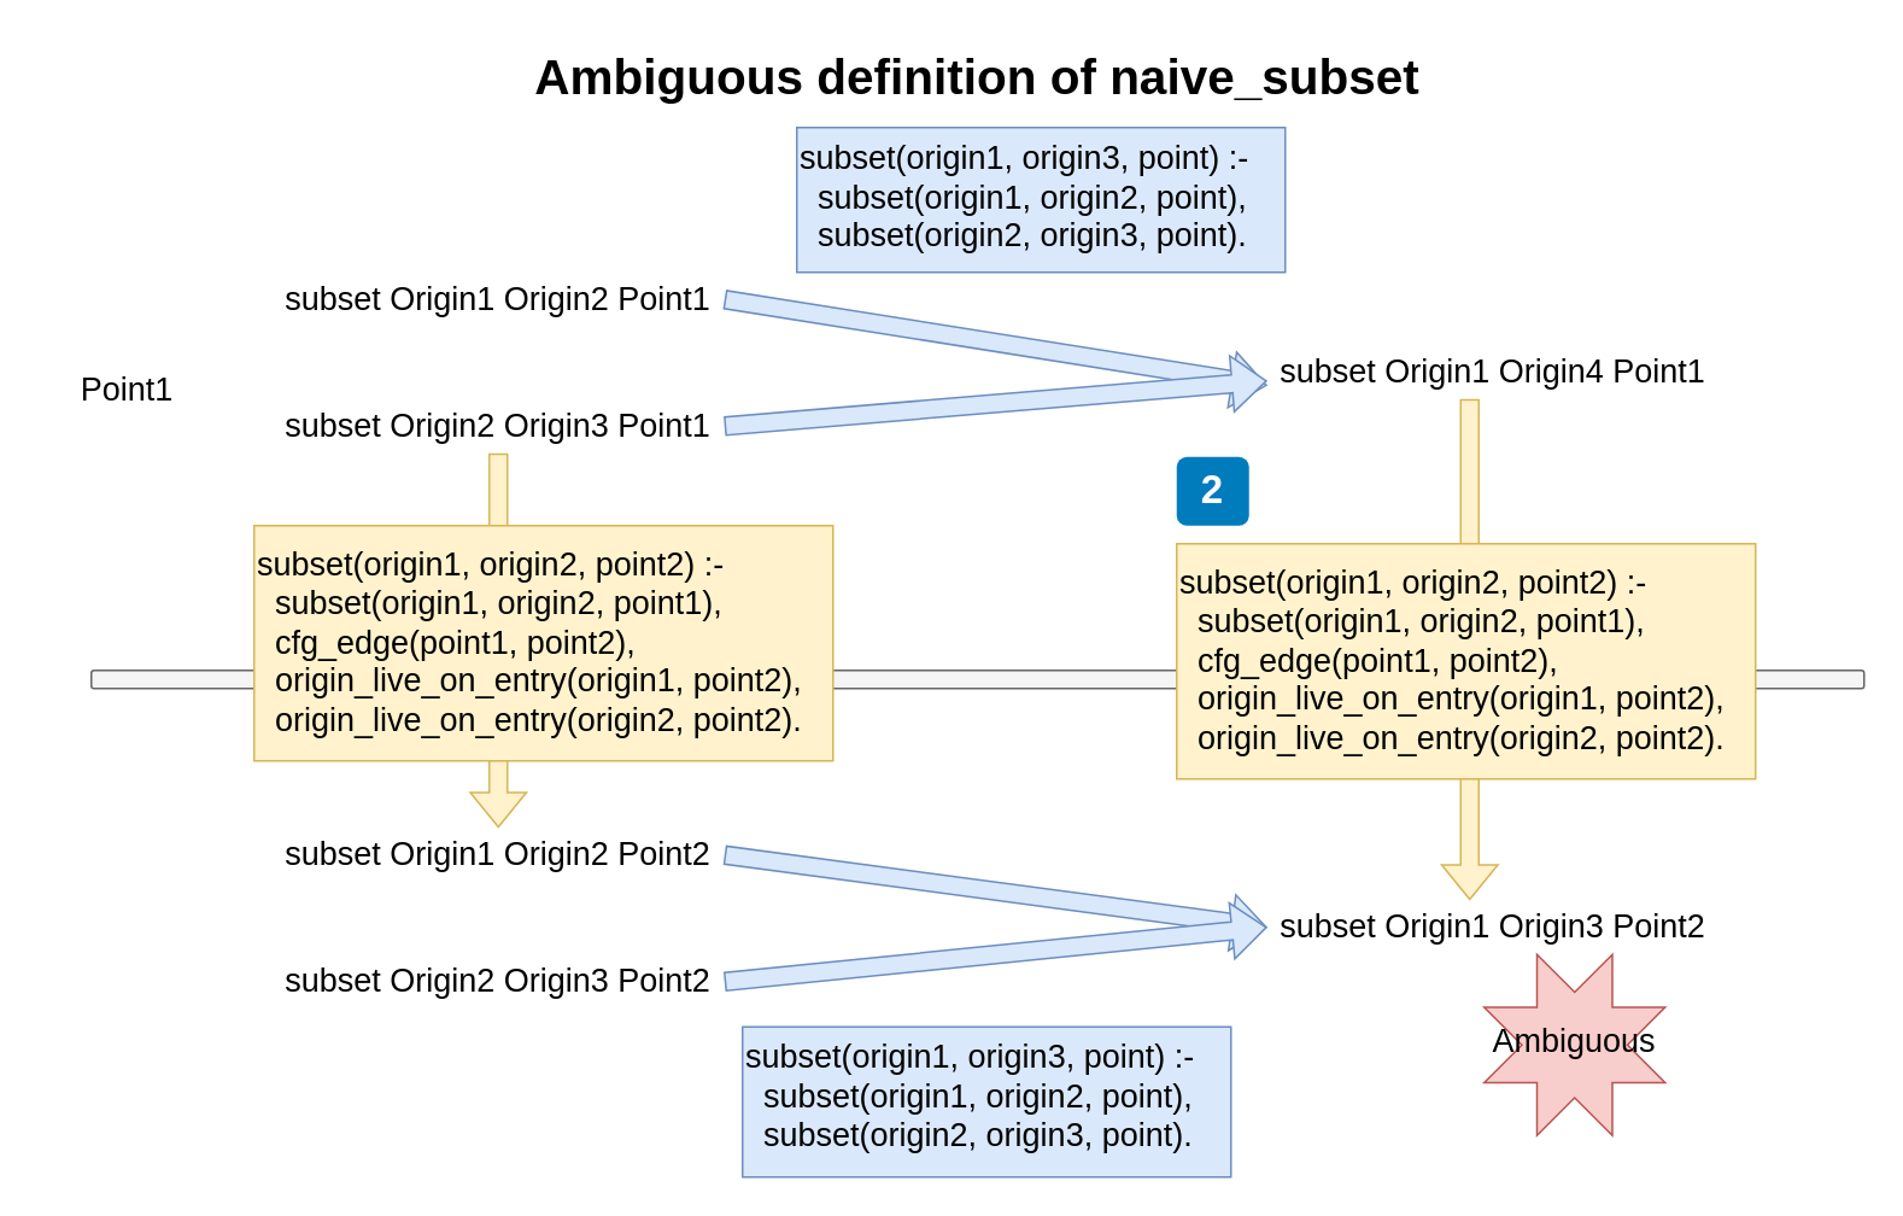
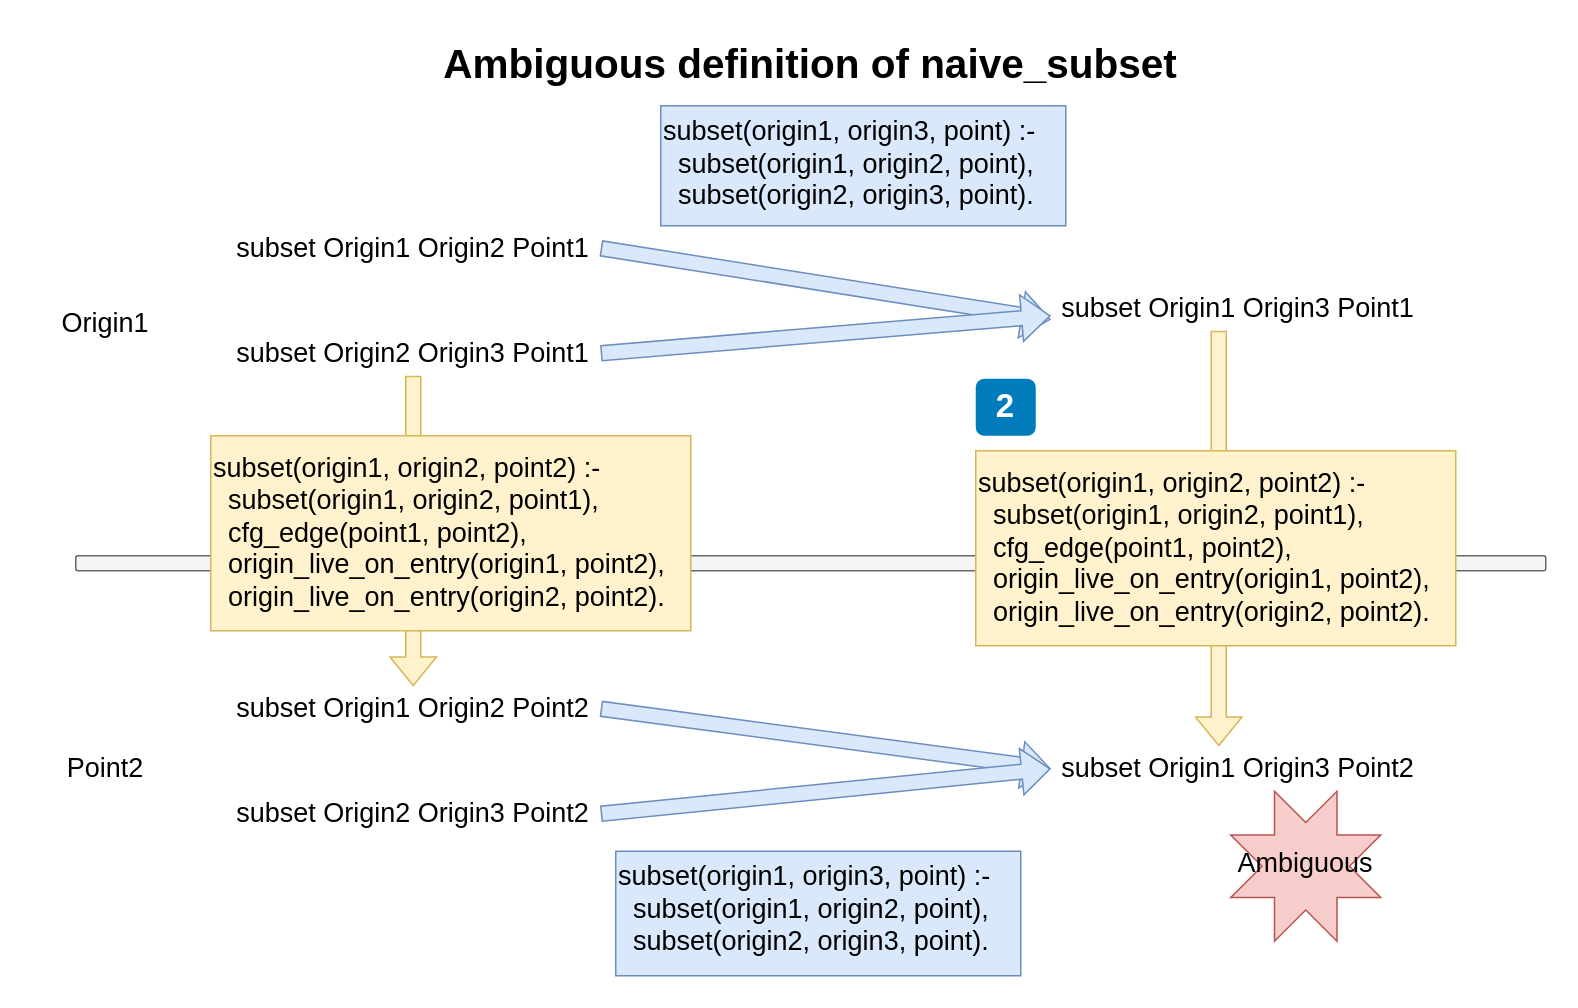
  <mxCell id="0" />
  <mxCell id="1" parent="0" />
- <mxCell id="2" value="&lt;font style=&quot;font-size: 18px&quot;&gt;Point1&lt;/font&gt;" style="text;html=1;strokeColor=none;fillColor=none;align=center;verticalAlign=middle;whiteSpace=wrap;rounded=0;" parent="1" vertex="1"><mxGeometry x="20" y="180" width="100" height="70" as="geometry" /></mxCell>
+ <mxCell id="2" value="&lt;font style=&quot;font-size: 18px&quot;&gt;Origin1&lt;/font&gt;" style="text;html=1;strokeColor=none;fillColor=none;align=center;verticalAlign=middle;whiteSpace=wrap;rounded=0;" parent="1" vertex="1"><mxGeometry x="20" y="180" width="100" height="70" as="geometry" /></mxCell>
+ <mxCell id="3" value="&lt;font style=&quot;font-size: 18px&quot;&gt;Point2&lt;/font&gt;" style="text;html=1;strokeColor=none;fillColor=none;align=center;verticalAlign=middle;whiteSpace=wrap;rounded=0;" parent="1" vertex="1"><mxGeometry x="20" y="477" width="100" height="70" as="geometry" /></mxCell>
  <mxCell id="4" value="subset Origin1 Origin2 Point1" style="text;html=1;strokeColor=none;fillColor=none;align=center;verticalAlign=middle;whiteSpace=wrap;rounded=0;fontSize=18;" parent="1" vertex="1"><mxGeometry x="150" y="150" width="250" height="30" as="geometry" /></mxCell>
  <mxCell id="5" value="" style="rounded=1;whiteSpace=wrap;html=1;fontSize=18;fillColor=#f5f5f5;fontColor=#333333;strokeColor=#666666;" parent="1" vertex="1"><mxGeometry x="50" y="370" width="980" height="10" as="geometry" /></mxCell>
  <mxCell id="6" value="" style="shape=flexArrow;endArrow=classic;html=1;rounded=0;fontSize=18;exitX=0.5;exitY=1;exitDx=0;exitDy=0;fillColor=#fff2cc;strokeColor=#d6b656;" parent="1" source="7" target="9" edge="1"><mxGeometry width="50" height="50" relative="1" as="geometry"><mxPoint x="260" y="270" as="sourcePoint" /><mxPoint x="260" y="390" as="targetPoint" /></mxGeometry></mxCell>
  <mxCell id="7" value="subset Origin2 Origin3 Point1" style="text;html=1;strokeColor=none;fillColor=none;align=center;verticalAlign=middle;whiteSpace=wrap;rounded=0;fontSize=18;" parent="1" vertex="1"><mxGeometry x="150" y="220" width="250" height="30" as="geometry" /></mxCell>
- <mxCell id="8" value="subset Origin1 Origin4 Point1" style="text;html=1;strokeColor=none;fillColor=none;align=center;verticalAlign=middle;whiteSpace=wrap;rounded=0;fontSize=18;" parent="1" vertex="1"><mxGeometry x="700" y="190" width="250" height="30" as="geometry" /></mxCell>
+ <mxCell id="8" value="subset Origin1 Origin3 Point1" style="text;html=1;strokeColor=none;fillColor=none;align=center;verticalAlign=middle;whiteSpace=wrap;rounded=0;fontSize=18;" parent="1" vertex="1"><mxGeometry x="700" y="190" width="250" height="30" as="geometry" /></mxCell>
  <mxCell id="9" value="subset Origin1 Origin2 Point2" style="text;html=1;strokeColor=none;fillColor=none;align=center;verticalAlign=middle;whiteSpace=wrap;rounded=0;fontSize=18;" parent="1" vertex="1"><mxGeometry x="150" y="457" width="250" height="30" as="geometry" /></mxCell>
  <mxCell id="10" value="subset Origin2 Origin3 Point2" style="text;html=1;strokeColor=none;fillColor=none;align=center;verticalAlign=middle;whiteSpace=wrap;rounded=0;fontSize=18;" parent="1" vertex="1"><mxGeometry x="150" y="527" width="250" height="30" as="geometry" /></mxCell>
  <mxCell id="11" value="subset Origin1 Origin3 Point2" style="text;html=1;strokeColor=none;fillColor=none;align=center;verticalAlign=middle;whiteSpace=wrap;rounded=0;fontSize=18;" parent="1" vertex="1"><mxGeometry x="700" y="497" width="250" height="30" as="geometry" /></mxCell>
  <mxCell id="12" value="&lt;div&gt;subset(origin1, origin3, point) :-&lt;/div&gt;&lt;div&gt;&amp;nbsp; subset(origin1, origin2, point),&lt;/div&gt;&lt;div&gt;&amp;nbsp; subset(origin2, origin3, point).&lt;/div&gt;&lt;div&gt;&lt;br&gt;&lt;/div&gt;" style="text;html=1;strokeColor=#6c8ebf;fillColor=#dae8fc;align=left;verticalAlign=top;whiteSpace=wrap;rounded=0;fontSize=18;horizontal=1;" parent="1" vertex="1"><mxGeometry x="440" y="70" width="270" height="80" as="geometry" /></mxCell>
  <mxCell id="13" value="" style="shape=flexArrow;endArrow=classic;html=1;rounded=0;fontSize=18;entryX=0;entryY=0.75;entryDx=0;entryDy=0;exitX=1;exitY=0.5;exitDx=0;exitDy=0;fillColor=#dae8fc;strokeColor=#6c8ebf;" parent="1" source="4" target="8" edge="1"><mxGeometry width="50" height="50" relative="1" as="geometry"><mxPoint x="500" y="190" as="sourcePoint" /><mxPoint x="550" y="140" as="targetPoint" /></mxGeometry></mxCell>
  <mxCell id="14" value="" style="shape=flexArrow;endArrow=classic;html=1;rounded=0;fontSize=18;exitX=1;exitY=0.5;exitDx=0;exitDy=0;fillColor=#dae8fc;strokeColor=#6c8ebf;" parent="1" source="7" edge="1"><mxGeometry width="50" height="50" relative="1" as="geometry"><mxPoint x="570" y="280" as="sourcePoint" /><mxPoint x="700" y="210" as="targetPoint" /></mxGeometry></mxCell>
  <mxCell id="15" value="&lt;div&gt;subset(origin1, origin3, point) :-&lt;/div&gt;&lt;div&gt;&amp;nbsp; subset(origin1, origin2, point),&lt;/div&gt;&lt;div&gt;&amp;nbsp; subset(origin2, origin3, point).&lt;/div&gt;&lt;div&gt;&lt;br&gt;&lt;/div&gt;" style="text;html=1;strokeColor=#6c8ebf;fillColor=#dae8fc;align=left;verticalAlign=top;whiteSpace=wrap;rounded=0;fontSize=18;" parent="1" vertex="1"><mxGeometry x="410" y="567" width="270" height="83" as="geometry" /></mxCell>
  <mxCell id="16" value="" style="shape=flexArrow;endArrow=classic;html=1;rounded=0;fontSize=18;entryX=0.5;entryY=0;entryDx=0;entryDy=0;exitX=0.5;exitY=1;exitDx=0;exitDy=0;fillColor=#fff2cc;strokeColor=#d6b656;" parent="1" edge="1"><mxGeometry width="50" height="50" relative="1" as="geometry"><mxPoint x="812" y="220" as="sourcePoint" /><mxPoint x="812" y="497" as="targetPoint" /></mxGeometry></mxCell>
  <mxCell id="17" value="" style="shape=flexArrow;endArrow=classic;html=1;rounded=0;fontSize=18;entryX=0;entryY=0.5;entryDx=0;entryDy=0;exitX=1;exitY=0.5;exitDx=0;exitDy=0;fillColor=#dae8fc;strokeColor=#6c8ebf;" parent="1" source="9" target="11" edge="1"><mxGeometry width="50" height="50" relative="1" as="geometry"><mxPoint x="450" y="487" as="sourcePoint" /><mxPoint x="500" y="437" as="targetPoint" /></mxGeometry></mxCell>
  <mxCell id="18" value="" style="shape=flexArrow;endArrow=classic;html=1;rounded=0;fontSize=18;entryX=0;entryY=0.5;entryDx=0;entryDy=0;exitX=1;exitY=0.5;exitDx=0;exitDy=0;fillColor=#dae8fc;strokeColor=#6c8ebf;" parent="1" source="10" target="11" edge="1"><mxGeometry width="50" height="50" relative="1" as="geometry"><mxPoint x="530" y="577" as="sourcePoint" /><mxPoint x="580" y="527" as="targetPoint" /></mxGeometry></mxCell>
  <mxCell id="19" value="&lt;div&gt;subset(origin1, origin2, point2) :-&lt;/div&gt;&lt;div&gt;&amp;nbsp; subset(origin1, origin2, point1),&lt;/div&gt;&lt;div&gt;&amp;nbsp; cfg_edge(point1, point2),&lt;/div&gt;&lt;div&gt;&amp;nbsp; origin_live_on_entry(origin1, point2),&lt;/div&gt;&lt;div&gt;&amp;nbsp; origin_live_on_entry(origin2, point2).&lt;/div&gt;" style="text;html=1;strokeColor=#d6b656;fillColor=#fff2cc;align=left;verticalAlign=middle;whiteSpace=wrap;rounded=0;fontSize=18;" parent="1" vertex="1"><mxGeometry x="650" y="300" width="320" height="130" as="geometry" /></mxCell>
  <mxCell id="20" value="&lt;div&gt;subset(origin1, origin2, point2) :-&lt;/div&gt;&lt;div&gt;&amp;nbsp; subset(origin1, origin2, point1),&lt;/div&gt;&lt;div&gt;&amp;nbsp; cfg_edge(point1, point2),&lt;/div&gt;&lt;div&gt;&amp;nbsp; origin_live_on_entry(origin1, point2),&lt;/div&gt;&lt;div&gt;&amp;nbsp; origin_live_on_entry(origin2, point2).&lt;/div&gt;" style="text;html=1;strokeColor=#d6b656;fillColor=#fff2cc;align=left;verticalAlign=middle;whiteSpace=wrap;rounded=0;fontSize=18;" parent="1" vertex="1"><mxGeometry x="140" y="290" width="320" height="130" as="geometry" /></mxCell>
  <mxCell id="21" value="" style="verticalLabelPosition=bottom;verticalAlign=top;html=1;shape=mxgraph.basic.8_point_star;fontSize=18;fillColor=#f8cecc;strokeColor=#b85450;" parent="1" vertex="1"><mxGeometry x="820" y="527" width="100" height="100" as="geometry" /></mxCell>
  <mxCell id="22" value="Ambiguous" style="text;html=1;strokeColor=none;fillColor=none;align=center;verticalAlign=middle;whiteSpace=wrap;rounded=0;fontSize=18;" parent="1" vertex="1"><mxGeometry x="820" y="547" width="100" height="55" as="geometry" /></mxCell>
  <mxCell id="23" value="&lt;b&gt;&lt;font style=&quot;font-size: 27px&quot;&gt;Ambiguous definition of naive_subset&lt;/font&gt;&lt;/b&gt;" style="text;html=1;strokeColor=none;fillColor=none;align=center;verticalAlign=top;whiteSpace=wrap;rounded=0;" parent="1" vertex="1"><mxGeometry x="210" y="20" width="660" height="40" as="geometry" /></mxCell>
  <mxCell id="24" value="2" style="rounded=1;whiteSpace=wrap;html=1;fillColor=#007CBD;strokeColor=none;fontColor=#FFFFFF;fontStyle=1;fontSize=22;" vertex="1" parent="1"><mxGeometry x="650" y="252" width="40" height="38" as="geometry" /></mxCell>
